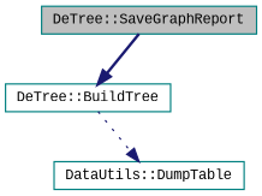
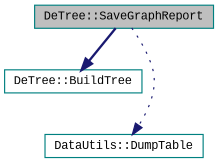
  digraph {
    fontname="Liberation Mono"
    rankdir=TB
    node [color=teal fillcolor=white fontname="Liberation Mono" fontsize=10 shape=record style=filled]
    edge [color=midnightblue fontname="Liberation Mono" fontsize=10 labelfontname=Helvetica labelfontsize=10]
    n1 [fillcolor=grey75 fontcolor=black height=0.2 label="DeTree::SaveGraphReport" width=0.4]
    n2 [height=0.2 label="DeTree::BuildTree" width=0.4]
    n3 [height=0.2 label="DataUtils::DumpTable" width=0.4]
    n1 -> n2 [style=bold]
-   n2 -> n3 [style=dotted]
+   n1 -> n3 [style=dotted]
  }
